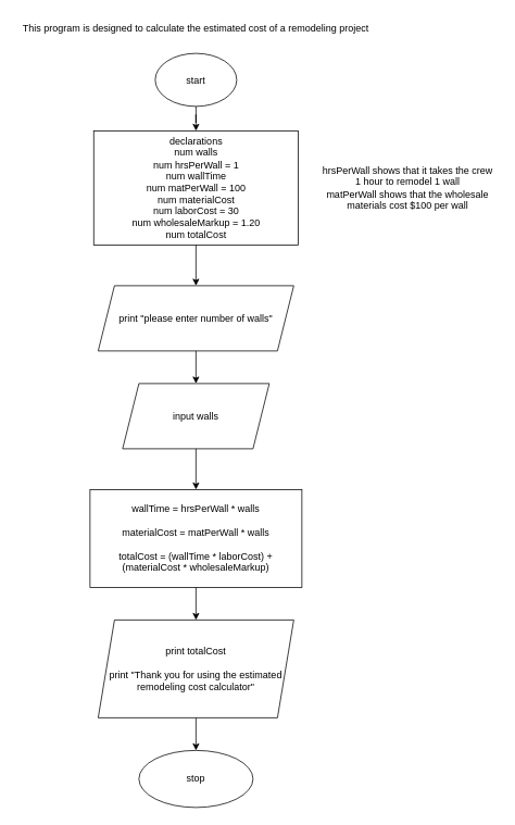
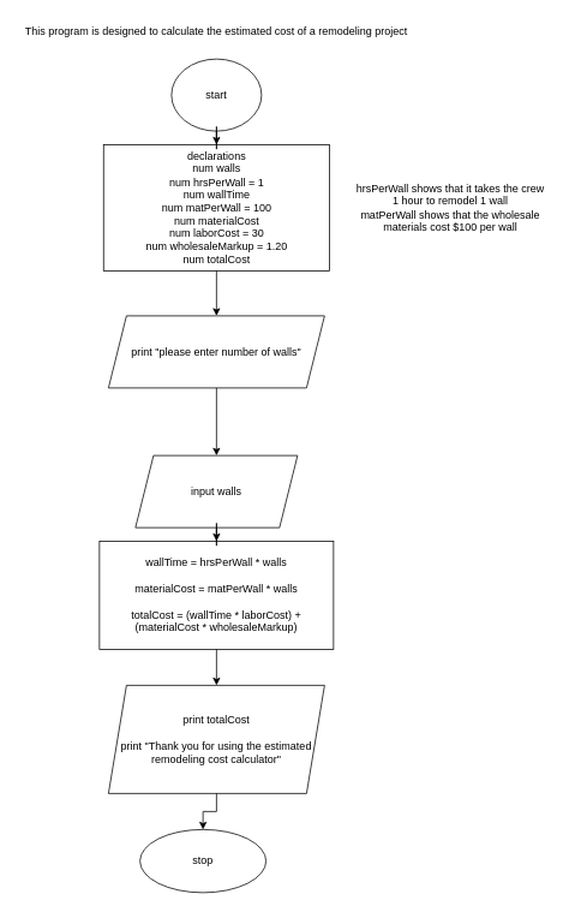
  <mxCell id="0" />
  <mxCell id="1" parent="0" />
  <mxCell id="2" value="This program is designed to calculate the estimated cost of a remodeling project" style="text;strokeColor=none;align=center;fillColor=none;html=1;verticalAlign=middle;whiteSpace=wrap;rounded=0;" vertex="1" parent="1"><mxGeometry x="20" y="20" width="440" height="30" as="geometry" /></mxCell>
  <mxCell id="3" value="&lt;div&gt;hrsPerWall shows that it takes the crew 1 hour to remodel 1 wall&lt;/div&gt;&lt;div&gt;matPerWall shows that the wholesale materials cost $100 per wall&lt;/div&gt;" style="text;strokeColor=none;align=center;fillColor=none;html=1;verticalAlign=middle;whiteSpace=wrap;rounded=0;" vertex="1" parent="1"><mxGeometry x="390" y="175" width="220" height="110" as="geometry" /></mxCell>
- <mxCell id="4" value="start" style="ellipse;whiteSpace=wrap;html=1;" vertex="1" parent="1"><mxGeometry x="190" y="65" width="100" height="65" as="geometry" /></mxCell>
+ <mxCell id="4" value="start" style="ellipse;whiteSpace=wrap;html=1;" vertex="1" parent="1"><mxGeometry x="190" y="65" width="100" height="80" as="geometry" /></mxCell>
  <mxCell id="5" value="declarations&lt;div&gt;num walls&lt;/div&gt;&lt;div&gt;num hrsPerWall = 1&lt;/div&gt;&lt;div&gt;&lt;span style=&quot;background-color: initial;&quot;&gt;num wallTime&lt;/span&gt;&lt;/div&gt;&lt;div&gt;num matPerWall = 100&lt;br&gt;&lt;/div&gt;&lt;div&gt;num materialCost&lt;/div&gt;&lt;div&gt;num laborCost = 30&lt;br&gt;&lt;/div&gt;&lt;div&gt;num wholesaleMarkup = 1.20&lt;br&gt;&lt;/div&gt;&lt;div&gt;num totalCost&lt;/div&gt;" style="rounded=0;whiteSpace=wrap;html=1;" vertex="1" parent="1"><mxGeometry x="114.51" y="160" width="250.95" height="140" as="geometry" /></mxCell>
  <mxCell id="6" value="" style="edgeStyle=orthogonalEdgeStyle;rounded=0;orthogonalLoop=1;jettySize=auto;html=1;" edge="1" parent="1" source="4" target="5"><mxGeometry relative="1" as="geometry" /></mxCell>
  <mxCell id="7" value="print &quot;please enter number of walls&quot;" style="shape=parallelogram;perimeter=parallelogramPerimeter;whiteSpace=wrap;html=1;fixedSize=1;" vertex="1" parent="1"><mxGeometry x="119.98" y="350" width="240" height="80" as="geometry" /></mxCell>
  <mxCell id="8" value="" style="edgeStyle=orthogonalEdgeStyle;rounded=0;orthogonalLoop=1;jettySize=auto;html=1;" edge="1" parent="1" source="5" target="7"><mxGeometry relative="1" as="geometry" /></mxCell>
- <mxCell id="9" value="input walls" style="shape=parallelogram;perimeter=parallelogramPerimeter;whiteSpace=wrap;html=1;fixedSize=1;" vertex="1" parent="1"><mxGeometry x="149.98" y="470" width="180" height="80" as="geometry" /></mxCell>
+ <mxCell id="9" value="input walls" style="shape=parallelogram;perimeter=parallelogramPerimeter;whiteSpace=wrap;html=1;fixedSize=1;" vertex="1" parent="1"><mxGeometry x="149.98" y="505" width="180" height="80" as="geometry" /></mxCell>
  <mxCell id="10" value="" style="edgeStyle=orthogonalEdgeStyle;rounded=0;orthogonalLoop=1;jettySize=auto;html=1;" edge="1" parent="1" source="7" target="9"><mxGeometry relative="1" as="geometry" /></mxCell>
  <mxCell id="11" value="&lt;div&gt;wallTime = hrsPerWall * walls&lt;/div&gt;&lt;div&gt;&lt;br&gt;&lt;/div&gt;&lt;div&gt;materialCost = matPerWall * walls&lt;/div&gt;&lt;div&gt;&lt;br&gt;&lt;/div&gt;totalCost = (wallTime * laborCost) + (materialCost * wholesaleMarkup)" style="rounded=0;whiteSpace=wrap;html=1;" vertex="1" parent="1"><mxGeometry x="110" y="600" width="260" height="120" as="geometry" /></mxCell>
  <mxCell id="12" value="" style="edgeStyle=orthogonalEdgeStyle;rounded=0;orthogonalLoop=1;jettySize=auto;html=1;" edge="1" parent="1" source="9" target="11"><mxGeometry relative="1" as="geometry" /></mxCell>
  <mxCell id="13" value="print totalCost&lt;div&gt;&lt;br&gt;&lt;/div&gt;&lt;div&gt;print &quot;Thank you for using the estimated remodeling cost calculator&quot;&lt;/div&gt;" style="shape=parallelogram;perimeter=parallelogramPerimeter;whiteSpace=wrap;html=1;fixedSize=1;" vertex="1" parent="1"><mxGeometry x="120" y="760" width="240" height="120" as="geometry" /></mxCell>
  <mxCell id="14" value="" style="edgeStyle=orthogonalEdgeStyle;rounded=0;orthogonalLoop=1;jettySize=auto;html=1;" edge="1" parent="1" source="11" target="13"><mxGeometry relative="1" as="geometry" /></mxCell>
- <mxCell id="15" value="stop" style="ellipse;whiteSpace=wrap;html=1;" vertex="1" parent="1"><mxGeometry x="169.99" y="920" width="140.02" height="70" as="geometry" /></mxCell>
+ <mxCell id="15" value="stop" style="ellipse;whiteSpace=wrap;html=1;" vertex="1" parent="1"><mxGeometry x="154.99" y="920" width="140.02" height="70" as="geometry" /></mxCell>
  <mxCell id="16" value="" style="edgeStyle=orthogonalEdgeStyle;rounded=0;orthogonalLoop=1;jettySize=auto;html=1;" edge="1" parent="1" source="13" target="15"><mxGeometry relative="1" as="geometry" /></mxCell>
